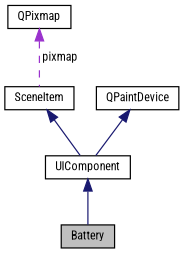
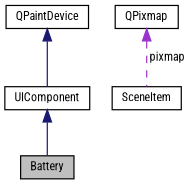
  digraph {
    fontname="Roboto Condensed"
    node [color=black fillcolor=white fontname="Roboto Condensed" fontsize=10 shape=record style=filled]
    edge [color=midnightblue dir=back fontname="Roboto Condensed" fontsize=10 labelfontname=Helvetica labelfontsize=10 style=solid]
    n1 [fillcolor=grey75 fontcolor=black height=0.2 label=Battery width=0.4]
    n2 [height=0.2 label=UIComponent width=0.4]
    n3 [height=0.2 label=SceneItem width=0.4]
    n4 [height=0.2 label=QPixmap width=0.4]
    n5 [height=0.2 label=QPaintDevice width=0.4]
    n2 -> n1
-   n3 -> n2
    n4 -> n3 [color=darkorchid3 label=" pixmap" style=dashed]
    n5 -> n2
  }
